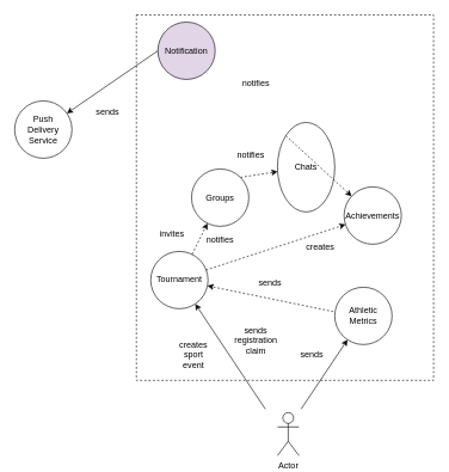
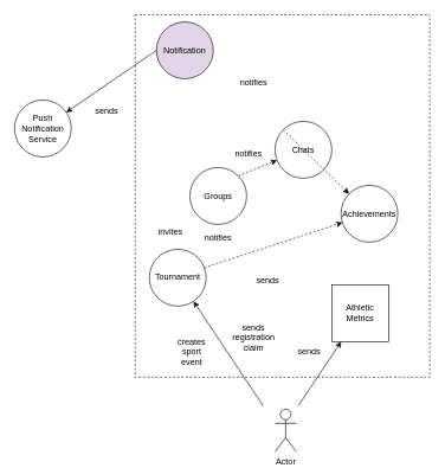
  <mxCell id="0" />
  <mxCell id="1" parent="0" />
  <mxCell id="2" value="" style="html=1;dashed=1;" vertex="1" parent="1"><mxGeometry x="190" y="20" width="415" height="510" as="geometry" /></mxCell>
  <mxCell id="3" value="Actor" style="shape=umlActor;verticalLabelPosition=bottom;verticalAlign=top;html=1;" vertex="1" parent="1"><mxGeometry x="387" y="575" width="30" height="60" as="geometry" /></mxCell>
  <mxCell id="4" value="" style="endArrow=classic;html=1;rounded=0;" edge="1" parent="1" target="6"><mxGeometry width="50" height="50" relative="1" as="geometry"><mxPoint x="370" y="570" as="sourcePoint" /><mxPoint x="285.04" y="457.04" as="targetPoint" /></mxGeometry></mxCell>
  <mxCell id="5" value="sends registration claim" style="text;html=1;strokeColor=none;fillColor=none;align=center;verticalAlign=middle;whiteSpace=wrap;rounded=0;dashed=1;" vertex="1" parent="1"><mxGeometry x="327" y="460" width="60" height="30" as="geometry" /></mxCell>
  <mxCell id="6" value="&lt;span style=&quot;&quot;&gt;Tournament&lt;/span&gt;" style="ellipse;whiteSpace=wrap;html=1;aspect=fixed;" vertex="1" parent="1"><mxGeometry x="210" y="350" width="80" height="80" as="geometry" /></mxCell>
  <mxCell id="7" value="&lt;span style=&quot;&quot;&gt;Notification&lt;/span&gt;" style="ellipse;whiteSpace=wrap;html=1;aspect=fixed;fillColor=#e1d5e7;" vertex="1" parent="1"><mxGeometry x="220" y="30" width="80" height="80" as="geometry" /></mxCell>
- <mxCell id="8" value="&lt;span style=&quot;&quot;&gt;Push&lt;br&gt;Delivery&lt;br&gt;Service&lt;br&gt;&lt;/span&gt;" style="ellipse;whiteSpace=wrap;html=1;aspect=fixed;" vertex="1" parent="1"><mxGeometry x="20" y="140" width="80" height="80" as="geometry" /></mxCell>
+ <mxCell id="8" value="&lt;span style=&quot;&quot;&gt;Push&lt;br&gt;Notification&lt;br&gt;Service&lt;br&gt;&lt;/span&gt;" style="ellipse;whiteSpace=wrap;html=1;aspect=fixed;" vertex="1" parent="1"><mxGeometry x="20" y="140" width="80" height="80" as="geometry" /></mxCell>
  <mxCell id="9" value="" style="endArrow=classic;html=1;rounded=0;dashed=1;exitX=1;exitY=0;exitDx=0;exitDy=0;" edge="1" parent="1" source="13" target="14"><mxGeometry width="50" height="50" relative="1" as="geometry"><mxPoint x="378.284" y="241.716" as="sourcePoint" /><mxPoint x="460.414" y="166.92" as="targetPoint" /></mxGeometry></mxCell>
  <mxCell id="10" value="" style="endArrow=classic;html=1;rounded=0;exitX=0;exitY=0.5;exitDx=0;exitDy=0;" edge="1" parent="1" source="7" target="8"><mxGeometry width="50" height="50" relative="1" as="geometry"><mxPoint x="390" y="590" as="sourcePoint" /><mxPoint x="295.04" y="467.04" as="targetPoint" /></mxGeometry></mxCell>
  <mxCell id="11" value="sends" style="text;html=1;strokeColor=none;fillColor=none;align=center;verticalAlign=middle;whiteSpace=wrap;rounded=0;dashed=1;" vertex="1" parent="1"><mxGeometry x="120" y="140" width="60" height="30" as="geometry" /></mxCell>
  <mxCell id="12" value="creates sport event" style="text;html=1;strokeColor=none;fillColor=none;align=center;verticalAlign=middle;whiteSpace=wrap;rounded=0;dashed=1;" vertex="1" parent="1"><mxGeometry x="240" y="480" width="60" height="30" as="geometry" /></mxCell>
  <mxCell id="13" value="&lt;span style=&quot;&quot;&gt;Groups&lt;/span&gt;" style="ellipse;whiteSpace=wrap;html=1;aspect=fixed;" vertex="1" parent="1"><mxGeometry x="267" y="235" width="80" height="80" as="geometry" /></mxCell>
- <mxCell id="14" value="&lt;span style=&quot;&quot;&gt;Chats&lt;/span&gt;" style="ellipse;whiteSpace=wrap;html=1;aspect=fixed;" vertex="1" parent="1"><mxGeometry x="387" y="170" width="80" height="125" as="geometry" /></mxCell>
- <mxCell id="15" value="" style="endArrow=classic;html=1;rounded=0;dashed=1;" edge="1" parent="1" source="6" target="13"><mxGeometry width="50" height="50" relative="1" as="geometry"><mxPoint x="590.1" y="210.03" as="sourcePoint" /><mxPoint x="307.059" y="95.055" as="targetPoint" /></mxGeometry></mxCell>
+ <mxCell id="14" value="&lt;span style=&quot;&quot;&gt;Chats&lt;/span&gt;" style="ellipse;whiteSpace=wrap;html=1;aspect=fixed;" vertex="1" parent="1"><mxGeometry x="387" y="170" width="80" height="80" as="geometry" /></mxCell>
  <mxCell id="16" value="notifies" style="text;html=1;strokeColor=none;fillColor=none;align=center;verticalAlign=middle;whiteSpace=wrap;rounded=0;dashed=1;" vertex="1" parent="1"><mxGeometry x="277" y="320" width="60" height="30" as="geometry" /></mxCell>
  <mxCell id="17" value="invites" style="text;html=1;strokeColor=none;fillColor=none;align=center;verticalAlign=middle;whiteSpace=wrap;rounded=0;dashed=1;" vertex="1" parent="1"><mxGeometry x="210" y="310" width="60" height="30" as="geometry" /></mxCell>
  <mxCell id="18" value="notifies" style="text;html=1;strokeColor=none;fillColor=none;align=center;verticalAlign=middle;whiteSpace=wrap;rounded=0;dashed=1;" vertex="1" parent="1"><mxGeometry x="320" y="200" width="60" height="30" as="geometry" /></mxCell>
  <mxCell id="19" value="notifies" style="text;html=1;strokeColor=none;fillColor=none;align=center;verticalAlign=middle;whiteSpace=wrap;rounded=0;dashed=1;" vertex="1" parent="1"><mxGeometry x="327" y="100" width="60" height="30" as="geometry" /></mxCell>
  <mxCell id="20" value="" style="endArrow=classic;html=1;rounded=0;dashed=1;exitX=0;exitY=0;exitDx=0;exitDy=0;" edge="1" parent="1" source="14" target="24"><mxGeometry width="50" height="50" relative="1" as="geometry"><mxPoint x="277.707" y="364.133" as="sourcePoint" /><mxPoint x="299.236" y="320.839" as="targetPoint" /></mxGeometry></mxCell>
- <mxCell id="21" value="Athletic&lt;br style=&quot;border-color: var(--border-color);&quot;&gt;Metrics" style="ellipse;whiteSpace=wrap;html=1;aspect=fixed;" vertex="1" parent="1"><mxGeometry x="467" y="400" width="80" height="80" as="geometry" /></mxCell>
+ <mxCell id="21" value="Athletic&lt;br style=&quot;border-color: var(--border-color);&quot;&gt;Metrics" style="whiteSpace=wrap;html=1;aspect=fixed;rounded=0;" vertex="1" parent="1"><mxGeometry x="467" y="400" width="80" height="80" as="geometry" /></mxCell>
  <mxCell id="22" value="" style="endArrow=classic;html=1;rounded=0;" edge="1" parent="1" target="21"><mxGeometry width="50" height="50" relative="1" as="geometry"><mxPoint x="420" y="570" as="sourcePoint" /><mxPoint x="282.188" y="433.282" as="targetPoint" /></mxGeometry></mxCell>
  <mxCell id="23" value="sends&amp;nbsp;" style="text;html=1;strokeColor=none;fillColor=none;align=center;verticalAlign=middle;whiteSpace=wrap;rounded=0;dashed=1;" vertex="1" parent="1"><mxGeometry x="407" y="480" width="60" height="30" as="geometry" /></mxCell>
  <mxCell id="24" value="&lt;span style=&quot;&quot;&gt;Achievements&lt;/span&gt;" style="ellipse;whiteSpace=wrap;html=1;aspect=fixed;" vertex="1" parent="1"><mxGeometry x="480" y="260" width="80" height="80" as="geometry" /></mxCell>
- <mxCell id="25" value="" style="endArrow=classic;html=1;rounded=0;dashed=1;exitX=-0.025;exitY=0.425;exitDx=0;exitDy=0;exitPerimeter=0;" edge="1" parent="1" source="21" target="6"><mxGeometry width="50" height="50" relative="1" as="geometry"><mxPoint x="345.284" y="256.716" as="sourcePoint" /><mxPoint x="399.805" y="234.715" as="targetPoint" /></mxGeometry></mxCell>
  <mxCell id="26" value="sends" style="text;html=1;strokeColor=none;fillColor=none;align=center;verticalAlign=middle;whiteSpace=wrap;rounded=0;dashed=1;" vertex="1" parent="1"><mxGeometry x="347" y="380" width="60" height="30" as="geometry" /></mxCell>
  <mxCell id="27" value="" style="endArrow=classic;html=1;rounded=0;dashed=1;exitX=0.963;exitY=0.325;exitDx=0;exitDy=0;exitPerimeter=0;" edge="1" parent="1" source="6" target="24"><mxGeometry width="50" height="50" relative="1" as="geometry"><mxPoint x="475" y="444" as="sourcePoint" /><mxPoint x="299.188" y="408.02" as="targetPoint" /></mxGeometry></mxCell>
- <mxCell id="28" value="creates" style="text;html=1;strokeColor=none;fillColor=none;align=center;verticalAlign=middle;whiteSpace=wrap;rounded=0;dashed=1;" vertex="1" parent="1"><mxGeometry x="417" y="330" width="60" height="30" as="geometry" /></mxCell>
